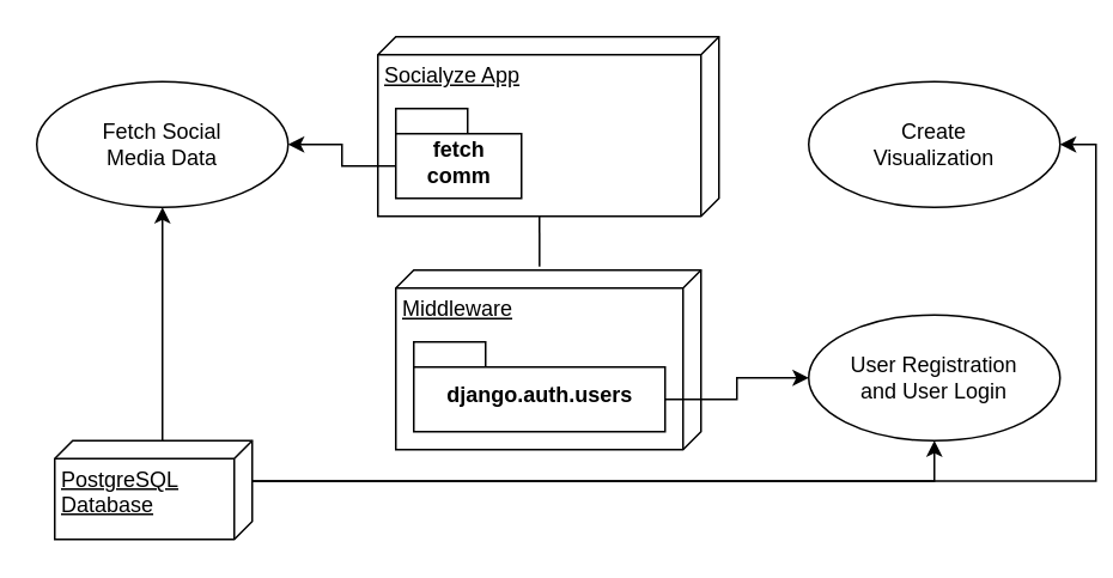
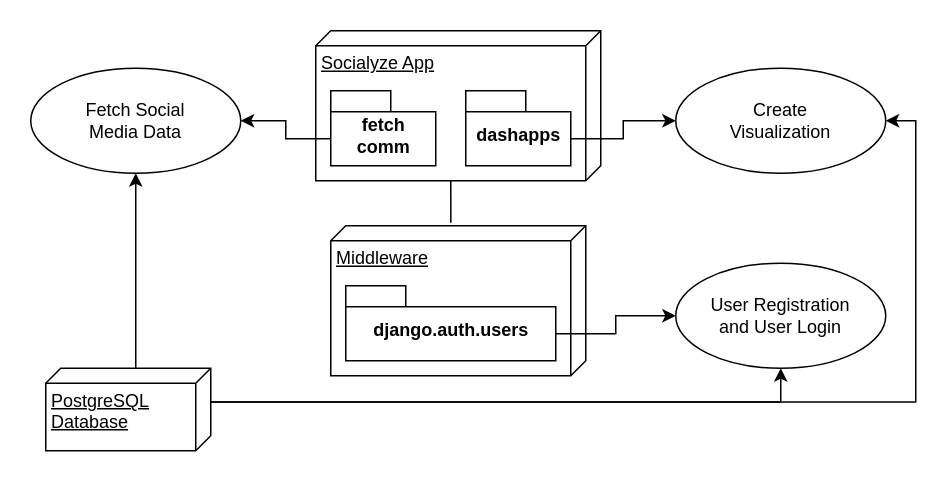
  <mxCell id="0" />
  <mxCell id="1" parent="0" />
  <mxCell id="2" style="edgeStyle=orthogonalEdgeStyle;rounded=0;orthogonalLoop=1;jettySize=auto;html=1;exitX=0;exitY=0;exitDx=100;exitDy=100;exitPerimeter=0;entryX=-0.02;entryY=0.529;entryDx=0;entryDy=0;entryPerimeter=0;endArrow=none;" edge="1" parent="1" source="3" target="4"><mxGeometry relative="1" as="geometry" /></mxCell>
  <mxCell id="3" value="Socialyze App" style="verticalAlign=top;align=left;spacingTop=8;spacingLeft=2;spacingRight=12;shape=cube;size=10;direction=south;fontStyle=4;html=1;" vertex="1" parent="1"><mxGeometry x="210" y="20" width="190" height="100" as="geometry" /></mxCell>
  <mxCell id="4" value="Middleware" style="verticalAlign=top;align=left;spacingTop=8;spacingLeft=2;spacingRight=12;shape=cube;size=10;direction=south;fontStyle=4;html=1;" vertex="1" parent="1"><mxGeometry x="220" y="150" width="170" height="100" as="geometry" /></mxCell>
  <mxCell id="5" style="edgeStyle=orthogonalEdgeStyle;rounded=0;orthogonalLoop=1;jettySize=auto;html=1;exitX=0;exitY=0;exitDx=140;exitDy=32;exitPerimeter=0;entryX=0;entryY=0.5;entryDx=0;entryDy=0;" edge="1" parent="1" source="6" target="13"><mxGeometry relative="1" as="geometry" /></mxCell>
  <mxCell id="6" value="django.auth.users" style="shape=folder;fontStyle=1;spacingTop=10;tabWidth=40;tabHeight=14;tabPosition=left;html=1;" vertex="1" parent="1"><mxGeometry x="230" y="190" width="140" height="50" as="geometry" /></mxCell>
  <mxCell id="7" style="edgeStyle=orthogonalEdgeStyle;rounded=0;orthogonalLoop=1;jettySize=auto;html=1;exitX=0;exitY=0;exitDx=0;exitDy=32;exitPerimeter=0;entryX=1;entryY=0.5;entryDx=0;entryDy=0;" edge="1" parent="1" source="8" target="12"><mxGeometry relative="1" as="geometry" /></mxCell>
  <mxCell id="8" value="fetch&lt;br&gt;comm" style="shape=folder;fontStyle=1;spacingTop=10;tabWidth=40;tabHeight=14;tabPosition=left;html=1;" vertex="1" parent="1"><mxGeometry x="220" y="60" width="70" height="50" as="geometry" /></mxCell>
+ <mxCell id="9" style="edgeStyle=orthogonalEdgeStyle;rounded=0;orthogonalLoop=1;jettySize=auto;html=1;exitX=0;exitY=0;exitDx=70;exitDy=32;exitPerimeter=0;entryX=0;entryY=0.5;entryDx=0;entryDy=0;" edge="1" parent="1" source="10" target="11"><mxGeometry relative="1" as="geometry" /></mxCell>
+ <mxCell id="10" value="dashapps" style="shape=folder;fontStyle=1;spacingTop=10;tabWidth=40;tabHeight=14;tabPosition=left;html=1;" vertex="1" parent="1"><mxGeometry x="310" y="60" width="70" height="50" as="geometry" /></mxCell>
  <mxCell id="11" value="Create&lt;br&gt;Visualization" style="ellipse;whiteSpace=wrap;html=1;" vertex="1" parent="1"><mxGeometry x="450" y="45" width="140" height="70" as="geometry" /></mxCell>
  <mxCell id="12" value="Fetch Social&lt;br&gt;Media Data" style="ellipse;whiteSpace=wrap;html=1;" vertex="1" parent="1"><mxGeometry x="20" y="45" width="140" height="70" as="geometry" /></mxCell>
  <mxCell id="13" value="User Registration&lt;br&gt;and User Login" style="ellipse;whiteSpace=wrap;html=1;" vertex="1" parent="1"><mxGeometry x="450" y="175" width="140" height="70" as="geometry" /></mxCell>
  <mxCell id="14" style="edgeStyle=orthogonalEdgeStyle;rounded=0;orthogonalLoop=1;jettySize=auto;html=1;exitX=0;exitY=0;exitDx=0;exitDy=50;exitPerimeter=0;entryX=0.5;entryY=1;entryDx=0;entryDy=0;" edge="1" parent="1" source="17" target="12"><mxGeometry relative="1" as="geometry" /></mxCell>
  <mxCell id="15" style="edgeStyle=orthogonalEdgeStyle;rounded=0;orthogonalLoop=1;jettySize=auto;html=1;exitX=0;exitY=0;exitDx=22.5;exitDy=0;exitPerimeter=0;entryX=0.5;entryY=1;entryDx=0;entryDy=0;" edge="1" parent="1" source="17" target="13"><mxGeometry relative="1" as="geometry" /></mxCell>
  <mxCell id="16" style="edgeStyle=orthogonalEdgeStyle;rounded=0;orthogonalLoop=1;jettySize=auto;html=1;exitX=0;exitY=0;exitDx=22.5;exitDy=0;exitPerimeter=0;entryX=1;entryY=0.5;entryDx=0;entryDy=0;" edge="1" parent="1" source="17" target="11"><mxGeometry relative="1" as="geometry" /></mxCell>
  <mxCell id="17" value="PostgreSQL&lt;br&gt;Database" style="verticalAlign=top;align=left;spacingTop=8;spacingLeft=2;spacingRight=12;shape=cube;size=10;direction=south;fontStyle=4;html=1;" vertex="1" parent="1"><mxGeometry x="30" y="245" width="110" height="55" as="geometry" /></mxCell>
